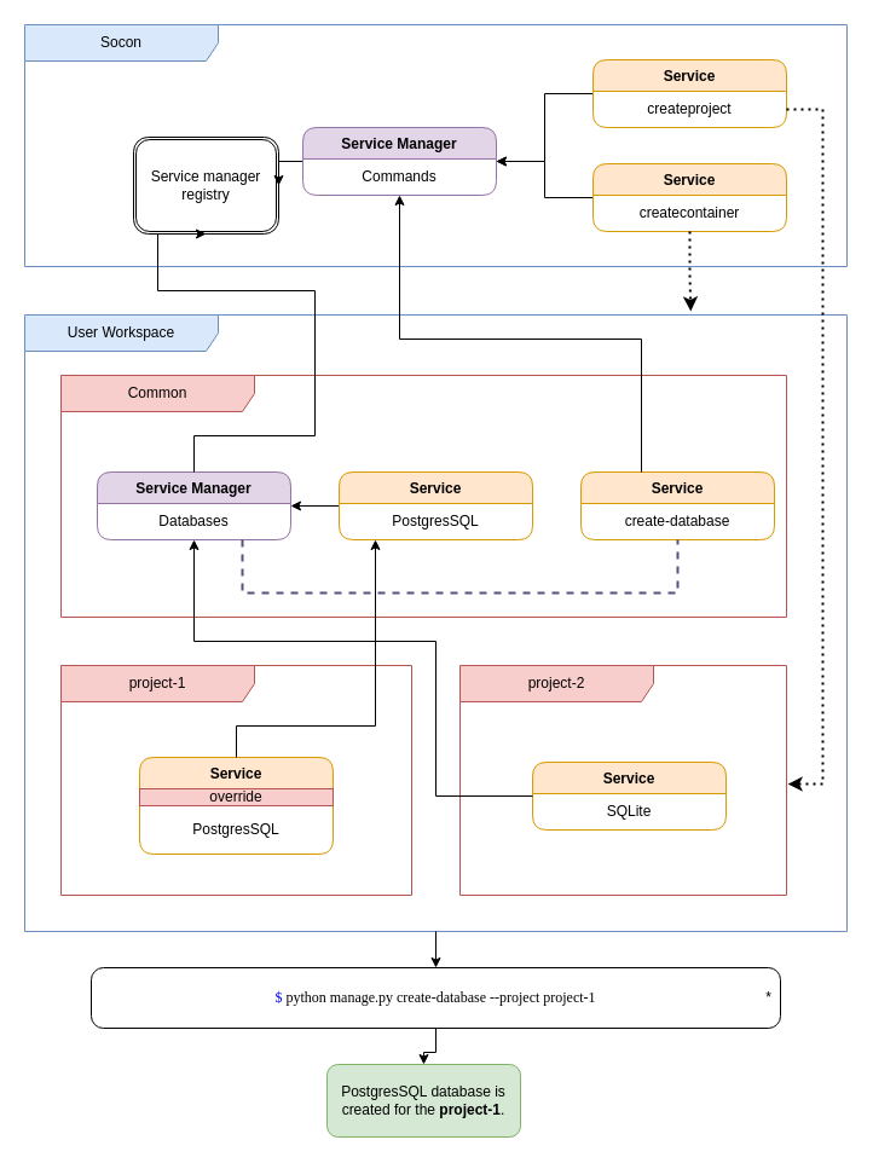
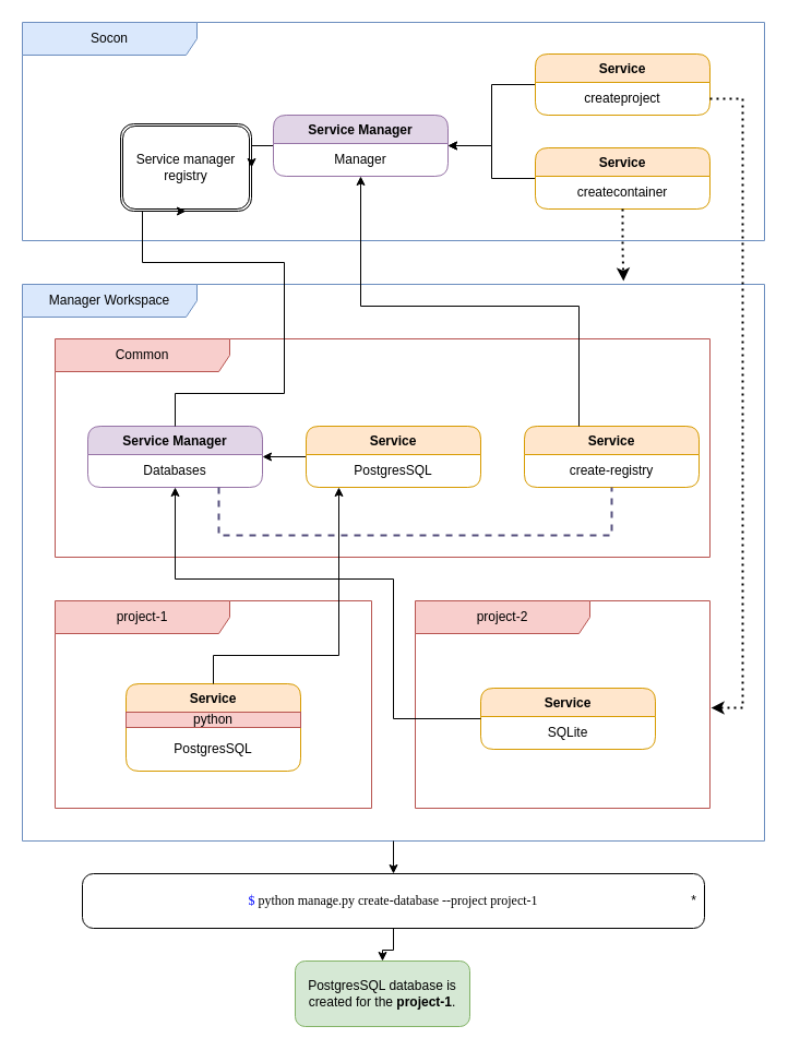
  <mxCell id="0" />
  <mxCell id="1" parent="0" />
  <mxCell id="2" value="Socon" style="shape=umlFrame;whiteSpace=wrap;html=1;pointerEvents=0;recursiveResize=0;container=1;collapsible=0;width=160;fillColor=#dae8fc;fillStyle=solid;swimlaneFillColor=default;strokeColor=#6c8ebf;" parent="1" vertex="1"><mxGeometry x="20" y="20" width="680" height="200" as="geometry" /></mxCell>
  <mxCell id="3" value="Service manager registry" style="shape=ext;double=1;rounded=1;whiteSpace=wrap;html=1;" parent="2" vertex="1"><mxGeometry x="90" y="93" width="120" height="80" as="geometry" /></mxCell>
  <mxCell id="4" style="edgeStyle=orthogonalEdgeStyle;rounded=0;orthogonalLoop=1;jettySize=auto;html=1;entryX=1;entryY=0.5;entryDx=0;entryDy=0;" parent="2" source="5" target="3" edge="1"><mxGeometry relative="1" as="geometry" /></mxCell>
  <mxCell id="5" value="Service Manager" style="swimlane;fontStyle=1;align=center;verticalAlign=top;childLayout=stackLayout;horizontal=1;startSize=26;horizontalStack=0;resizeParent=1;resizeParentMax=0;resizeLast=0;collapsible=1;marginBottom=0;whiteSpace=wrap;html=1;rounded=1;fillColor=#e1d5e7;strokeColor=#9673a6;" parent="2" vertex="1"><mxGeometry x="230" y="85" width="160" height="56" as="geometry" /></mxCell>
- <mxCell id="6" value="Commands" style="text;html=1;strokeColor=none;fillColor=none;align=center;verticalAlign=middle;whiteSpace=wrap;rounded=0;" parent="5" vertex="1"><mxGeometry y="26" width="160" height="30" as="geometry" /></mxCell>
+ <mxCell id="6" value="Manager" style="text;html=1;strokeColor=none;fillColor=none;align=center;verticalAlign=middle;whiteSpace=wrap;rounded=0;" parent="5" vertex="1"><mxGeometry y="26" width="160" height="30" as="geometry" /></mxCell>
  <mxCell id="7" style="edgeStyle=orthogonalEdgeStyle;rounded=0;orthogonalLoop=1;jettySize=auto;html=1;" parent="2" source="8" target="5" edge="1"><mxGeometry relative="1" as="geometry" /></mxCell>
  <mxCell id="8" value="Service" style="swimlane;fontStyle=1;align=center;verticalAlign=top;childLayout=stackLayout;horizontal=1;startSize=26;horizontalStack=0;resizeParent=1;resizeParentMax=0;resizeLast=0;collapsible=1;marginBottom=0;whiteSpace=wrap;html=1;rounded=1;fillColor=#ffe6cc;strokeColor=#d79b00;" parent="2" vertex="1"><mxGeometry x="470" y="29" width="160" height="56" as="geometry" /></mxCell>
  <mxCell id="9" value="createproject" style="text;html=1;strokeColor=none;fillColor=none;align=center;verticalAlign=middle;whiteSpace=wrap;rounded=0;" parent="8" vertex="1"><mxGeometry y="26" width="160" height="30" as="geometry" /></mxCell>
  <mxCell id="10" style="edgeStyle=orthogonalEdgeStyle;rounded=0;orthogonalLoop=1;jettySize=auto;html=1;" parent="2" source="11" target="5" edge="1"><mxGeometry relative="1" as="geometry" /></mxCell>
  <mxCell id="11" value="Service" style="swimlane;fontStyle=1;align=center;verticalAlign=top;childLayout=stackLayout;horizontal=1;startSize=26;horizontalStack=0;resizeParent=1;resizeParentMax=0;resizeLast=0;collapsible=1;marginBottom=0;whiteSpace=wrap;html=1;rounded=1;fillColor=#ffe6cc;strokeColor=#d79b00;" parent="2" vertex="1"><mxGeometry x="470" y="115" width="160" height="56" as="geometry" /></mxCell>
  <mxCell id="12" value="createcontainer" style="text;html=1;strokeColor=none;fillColor=none;align=center;verticalAlign=middle;whiteSpace=wrap;rounded=0;" parent="11" vertex="1"><mxGeometry y="26" width="160" height="30" as="geometry" /></mxCell>
- <mxCell id="13" value="User Workspace" style="shape=umlFrame;whiteSpace=wrap;html=1;pointerEvents=0;recursiveResize=0;container=1;collapsible=0;width=160;fillColor=#dae8fc;fillStyle=solid;swimlaneFillColor=default;strokeColor=#6c8ebf;" parent="1" vertex="1"><mxGeometry x="20" y="260" width="680" height="510" as="geometry" /></mxCell>
+ <mxCell id="13" value="Manager Workspace" style="shape=umlFrame;whiteSpace=wrap;html=1;pointerEvents=0;recursiveResize=0;container=1;collapsible=0;width=160;fillColor=#dae8fc;fillStyle=solid;swimlaneFillColor=default;strokeColor=#6c8ebf;" parent="1" vertex="1"><mxGeometry x="20" y="260" width="680" height="510" as="geometry" /></mxCell>
  <mxCell id="14" value="Common" style="shape=umlFrame;whiteSpace=wrap;html=1;pointerEvents=0;recursiveResize=0;container=1;collapsible=0;width=160;fillColor=#f8cecc;fillStyle=solid;swimlaneFillColor=default;strokeColor=#b85450;" parent="13" vertex="1"><mxGeometry x="30" y="50" width="600" height="200" as="geometry" /></mxCell>
  <mxCell id="15" value="Service Manager" style="swimlane;fontStyle=1;align=center;verticalAlign=top;childLayout=stackLayout;horizontal=1;startSize=26;horizontalStack=0;resizeParent=1;resizeParentMax=0;resizeLast=0;collapsible=1;marginBottom=0;whiteSpace=wrap;html=1;rounded=1;fillColor=#e1d5e7;strokeColor=#9673a6;" parent="14" vertex="1"><mxGeometry x="30" y="80" width="160" height="56" as="geometry"><mxRectangle x="30" y="70" width="140" height="30" as="alternateBounds" /></mxGeometry></mxCell>
  <mxCell id="16" value="Databases" style="text;html=1;strokeColor=none;fillColor=none;align=center;verticalAlign=middle;whiteSpace=wrap;rounded=0;" parent="15" vertex="1"><mxGeometry y="26" width="160" height="30" as="geometry" /></mxCell>
  <mxCell id="17" value="Service" style="swimlane;fontStyle=1;align=center;verticalAlign=top;childLayout=stackLayout;horizontal=1;startSize=26;horizontalStack=0;resizeParent=1;resizeParentMax=0;resizeLast=0;collapsible=1;marginBottom=0;whiteSpace=wrap;html=1;rounded=1;fillColor=#ffe6cc;strokeColor=#d79b00;" parent="14" vertex="1"><mxGeometry x="430" y="80" width="160" height="56" as="geometry" /></mxCell>
- <mxCell id="18" value="create-database" style="text;html=1;strokeColor=none;fillColor=none;align=center;verticalAlign=middle;whiteSpace=wrap;rounded=0;" parent="17" vertex="1"><mxGeometry y="26" width="160" height="30" as="geometry" /></mxCell>
+ <mxCell id="18" value="create-registry" style="text;html=1;strokeColor=none;fillColor=none;align=center;verticalAlign=middle;whiteSpace=wrap;rounded=0;" parent="17" vertex="1"><mxGeometry y="26" width="160" height="30" as="geometry" /></mxCell>
  <mxCell id="19" style="edgeStyle=orthogonalEdgeStyle;rounded=0;orthogonalLoop=1;jettySize=auto;html=1;" parent="14" source="20" target="15" edge="1"><mxGeometry relative="1" as="geometry" /></mxCell>
  <mxCell id="20" value="Service" style="swimlane;fontStyle=1;align=center;verticalAlign=top;childLayout=stackLayout;horizontal=1;startSize=26;horizontalStack=0;resizeParent=1;resizeParentMax=0;resizeLast=0;collapsible=1;marginBottom=0;whiteSpace=wrap;html=1;rounded=1;fillColor=#ffe6cc;strokeColor=#d79b00;" parent="14" vertex="1"><mxGeometry x="230" y="80" width="160" height="56" as="geometry" /></mxCell>
  <mxCell id="21" value="PostgresSQL" style="text;html=1;strokeColor=none;fillColor=none;align=center;verticalAlign=middle;whiteSpace=wrap;rounded=0;" parent="20" vertex="1"><mxGeometry y="26" width="160" height="30" as="geometry" /></mxCell>
  <mxCell id="22" value="" style="endArrow=none;startArrow=none;endFill=0;startFill=0;endSize=8;html=1;verticalAlign=bottom;labelBackgroundColor=none;strokeWidth=2;rounded=0;exitX=0.75;exitY=1;exitDx=0;exitDy=0;entryX=0.5;entryY=1;entryDx=0;entryDy=0;fillColor=#d0cee2;strokeColor=#56517e;dashed=1;" parent="14" source="16" target="18" edge="1"><mxGeometry width="160" relative="1" as="geometry"><mxPoint x="140" y="180" as="sourcePoint" /><mxPoint x="300" y="180" as="targetPoint" /><Array as="points"><mxPoint x="150" y="180" /><mxPoint x="510" y="180" /></Array></mxGeometry></mxCell>
  <mxCell id="23" value="project-1" style="shape=umlFrame;whiteSpace=wrap;html=1;pointerEvents=0;recursiveResize=0;container=1;collapsible=0;width=160;fillColor=#f8cecc;fillStyle=solid;swimlaneFillColor=default;strokeColor=#b85450;" parent="13" vertex="1"><mxGeometry x="30" y="290" width="290" height="190" as="geometry" /></mxCell>
  <mxCell id="24" value="Service" style="swimlane;fontStyle=1;align=center;verticalAlign=top;childLayout=stackLayout;horizontal=1;startSize=26;horizontalStack=0;resizeParent=1;resizeParentMax=0;resizeLast=0;collapsible=1;marginBottom=0;whiteSpace=wrap;html=1;rounded=1;fillColor=#ffe6cc;strokeColor=#d79b00;" parent="23" vertex="1"><mxGeometry x="65" y="76" width="160" height="80" as="geometry" /></mxCell>
- <mxCell id="25" value="override" style="text;html=1;strokeColor=#b85450;fillColor=#f8cecc;align=center;verticalAlign=middle;whiteSpace=wrap;rounded=0;" parent="24" vertex="1"><mxGeometry y="26" width="160" height="14" as="geometry" /></mxCell>
+ <mxCell id="25" value="python" style="text;html=1;strokeColor=#b85450;fillColor=#f8cecc;align=center;verticalAlign=middle;whiteSpace=wrap;rounded=0;" parent="24" vertex="1"><mxGeometry y="26" width="160" height="14" as="geometry" /></mxCell>
  <mxCell id="26" value="PostgresSQL" style="text;html=1;strokeColor=none;fillColor=none;align=center;verticalAlign=middle;whiteSpace=wrap;rounded=0;" parent="24" vertex="1"><mxGeometry y="40" width="160" height="40" as="geometry" /></mxCell>
  <mxCell id="27" value="project-2" style="shape=umlFrame;whiteSpace=wrap;html=1;pointerEvents=0;recursiveResize=0;container=1;collapsible=0;width=160;fillColor=#f8cecc;fillStyle=solid;swimlaneFillColor=default;strokeColor=#b85450;" parent="13" vertex="1"><mxGeometry x="360" y="290" width="270" height="190" as="geometry" /></mxCell>
  <mxCell id="28" value="Service" style="swimlane;fontStyle=1;align=center;verticalAlign=top;childLayout=stackLayout;horizontal=1;startSize=26;horizontalStack=0;resizeParent=1;resizeParentMax=0;resizeLast=0;collapsible=1;marginBottom=0;whiteSpace=wrap;html=1;rounded=1;fillColor=#ffe6cc;strokeColor=#d79b00;" parent="27" vertex="1"><mxGeometry x="60" y="80" width="160" height="56" as="geometry" /></mxCell>
  <mxCell id="29" value="SQLite" style="text;html=1;strokeColor=none;fillColor=none;align=center;verticalAlign=middle;whiteSpace=wrap;rounded=0;" parent="28" vertex="1"><mxGeometry y="26" width="160" height="30" as="geometry" /></mxCell>
  <mxCell id="30" style="edgeStyle=orthogonalEdgeStyle;rounded=0;orthogonalLoop=1;jettySize=auto;html=1;entryX=0.5;entryY=1;entryDx=0;entryDy=0;" parent="13" source="28" target="16" edge="1"><mxGeometry relative="1" as="geometry"><Array as="points"><mxPoint x="340" y="398" /><mxPoint x="340" y="270" /><mxPoint x="140" y="270" /></Array></mxGeometry></mxCell>
  <mxCell id="31" style="edgeStyle=orthogonalEdgeStyle;rounded=0;orthogonalLoop=1;jettySize=auto;html=1;" parent="13" source="24" target="21" edge="1"><mxGeometry relative="1" as="geometry"><Array as="points"><mxPoint x="175" y="340" /><mxPoint x="290" y="340" /></Array></mxGeometry></mxCell>
  <mxCell id="32" style="edgeStyle=orthogonalEdgeStyle;rounded=0;orthogonalLoop=1;jettySize=auto;html=1;entryX=0.5;entryY=1;entryDx=0;entryDy=0;exitX=0.5;exitY=0;exitDx=0;exitDy=0;" parent="1" source="15" target="3" edge="1"><mxGeometry relative="1" as="geometry"><Array as="points"><mxPoint x="160" y="360" /><mxPoint x="260" y="360" /><mxPoint x="260" y="240" /><mxPoint x="130" y="240" /></Array></mxGeometry></mxCell>
  <mxCell id="33" style="edgeStyle=orthogonalEdgeStyle;rounded=0;orthogonalLoop=1;jettySize=auto;html=1;entryX=0.5;entryY=1;entryDx=0;entryDy=0;" parent="1" source="17" target="6" edge="1"><mxGeometry relative="1" as="geometry"><Array as="points"><mxPoint x="530" y="280" /><mxPoint x="330" y="280" /></Array></mxGeometry></mxCell>
  <mxCell id="34" value="" style="endArrow=classic;html=1;rounded=0;entryX=0.5;entryY=0;entryDx=0;entryDy=0;" parent="1" edge="1"><mxGeometry width="50" height="50" relative="1" as="geometry"><mxPoint x="360" y="770" as="sourcePoint" /><mxPoint x="360" y="800" as="targetPoint" /></mxGeometry></mxCell>
  <mxCell id="35" style="edgeStyle=orthogonalEdgeStyle;rounded=0;orthogonalLoop=1;jettySize=auto;html=1;entryX=0.81;entryY=-0.006;entryDx=0;entryDy=0;entryPerimeter=0;fillColor=#f5f5f5;strokeColor=#000000;dashed=1;dashPattern=1 2;strokeWidth=2;" parent="1" source="11" target="13" edge="1"><mxGeometry relative="1" as="geometry" /></mxCell>
  <mxCell id="36" style="edgeStyle=orthogonalEdgeStyle;rounded=0;orthogonalLoop=1;jettySize=auto;html=1;entryX=1.004;entryY=0.516;entryDx=0;entryDy=0;entryPerimeter=0;fillColor=#dae8fc;strokeColor=#000000;strokeWidth=2;dashed=1;dashPattern=1 2;" parent="1" source="9" target="27" edge="1"><mxGeometry relative="1" as="geometry"><Array as="points"><mxPoint x="680" y="90" /><mxPoint x="680" y="648" /></Array></mxGeometry></mxCell>
  <mxCell id="37" style="edgeStyle=orthogonalEdgeStyle;rounded=0;orthogonalLoop=1;jettySize=auto;html=1;entryX=0.5;entryY=0;entryDx=0;entryDy=0;" parent="1" source="38" target="40" edge="1"><mxGeometry relative="1" as="geometry" /></mxCell>
  <mxCell id="38" value="&lt;font face=&quot;Verdana&quot;&gt;&lt;font style=&quot;border-color: var(--border-color);&quot; color=&quot;#0008ff&quot;&gt;$&lt;/font&gt;&amp;nbsp;python manage.py create-database --project project-1&lt;/font&gt;" style="html=1;dashed=0;rounded=1;absoluteArcSize=1;arcSize=20;verticalAlign=middle;align=center;whiteSpace=wrap;" parent="1" vertex="1"><mxGeometry x="75" y="800" width="570" height="50" as="geometry" /></mxCell>
  <mxCell id="39" value="*" style="text;resizeWidth=0;resizeHeight=0;points=[];part=1;verticalAlign=middle;align=center;html=1;" parent="38" vertex="1"><mxGeometry x="1" y="0.5" width="20" height="20" relative="1" as="geometry"><mxPoint x="-20" y="-10" as="offset" /></mxGeometry></mxCell>
  <mxCell id="40" value="PostgresSQL database is created for the &lt;b&gt;project-1&lt;/b&gt;." style="rounded=1;whiteSpace=wrap;html=1;fillColor=#d5e8d4;strokeColor=#82b366;" parent="1" vertex="1"><mxGeometry x="270" y="880" width="160" height="60" as="geometry" /></mxCell>
